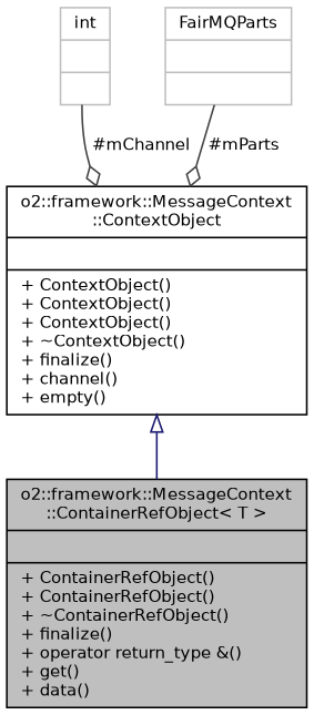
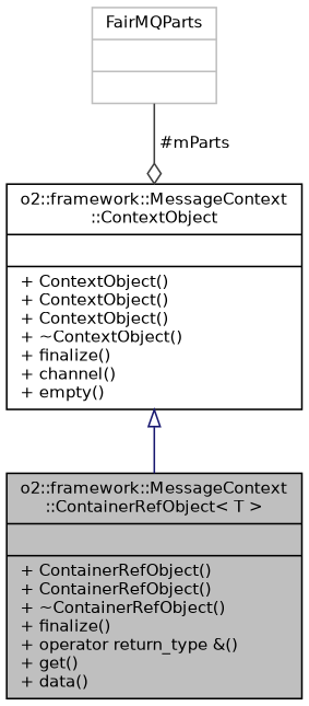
  digraph {
    node [color=black fontname=Helvetica fontsize=10 shape=record]
    edge [color=grey25 fontname=Helvetica fontsize=10 labelfontname=Helvetica labelfontsize=10 style=solid arrowhead=odiamond]
    n1 [fillcolor=grey75 fontcolor=black height=0.2 label="{o2::framework::MessageContext\l::ContainerRefObject\< T \>\n||+ ContainerRefObject()\l+ ContainerRefObject()\l+ ~ContainerRefObject()\l+ finalize()\l+ operator return_type &()\l+ get()\l+ data()\l}" style=filled width=0.4]
    n2 [height=0.2 label="{o2::framework::MessageContext\l::ContextObject\n||+ ContextObject()\l+ ContextObject()\l+ ContextObject()\l+ ~ContextObject()\l+ finalize()\l+ channel()\l+ empty()\l}" width=0.4]
-   n3 [color=grey75 height=0.2 label="{int\n||}" width=0.4]
    n4 [color=grey75 height=0.2 label="{FairMQParts\n||}" width=0.4]
    n2 -> n1 [arrowtail=onormal color=midnightblue dir=back arrowhead=""]
-   n3 -> n2 [label=" #mChannel"]
    n4 -> n2 [label=" #mParts"]
  }
